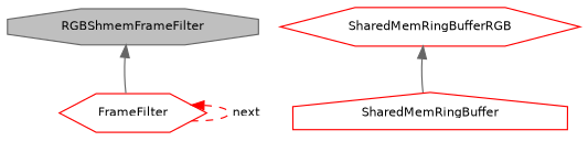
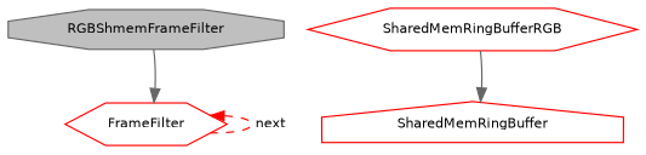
  digraph {
    node [color=red fillcolor=white fontname=Helvetica fontsize=10 shape=hexagon style=filled]
    edge [color=gray40 dir=back fontname=Helvetica fontsize=10 labelfontname=Helvetica labelfontsize=10 style=solid]
    n1 [color=gray40 fillcolor=grey75 fontcolor=black height=0.2 label=RGBShmemFrameFilter shape=octagon width=0.4]
    n2 [height=0.2 label=FrameFilter width=0.4]
    n3 [height=0.2 label=SharedMemRingBufferRGB width=0.4]
    n4 [height=0.2 label=SharedMemRingBuffer shape=house width=0.4]
-   n1 -> n2
+   n2 -> n1
    n2 -> n2 [color=red label=" next" style=dashed]
-   n3 -> n4
+   n4 -> n3
  }
